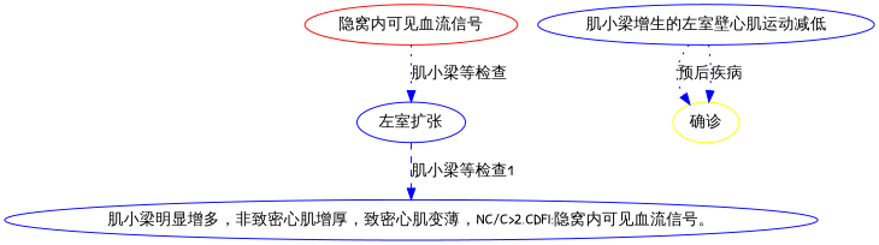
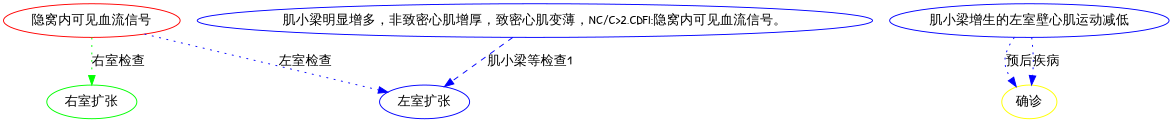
  digraph {
    fontname="Patrick Hand"
    node [color=blue fontname="Patrick Hand"]
    edge [color=blue fontname="Patrick Hand" style=dotted]
    n1 [color=red label="隐窝内可见血流信号"]
+   n2 [color=green label="右室扩张"]
    n3 [label="左室扩张"]
    n4 [label="肌小梁明显增多，非致密心肌增厚，致密心肌变薄，NC/C>2,CDFI:隐窝内可见血流信号。"]
    n5 [label="肌小梁增生的左室壁心肌运动减低"]
    n6 [color=yellow label="确诊"]
-   n1 -> n3 [label="肌小梁等检查"]
-   n3 -> n4 [label="肌小梁等检查1" style=dashed]
+   n1 -> n2 [color=green label="右室检查"]
+   n1 -> n3 [label="左室检查"]
+   n4 -> n3 [label="肌小梁等检查1" style=dashed]
    n5 -> n6 [label="预后"]
    n5 -> n6 [label="疾病"]
  }
